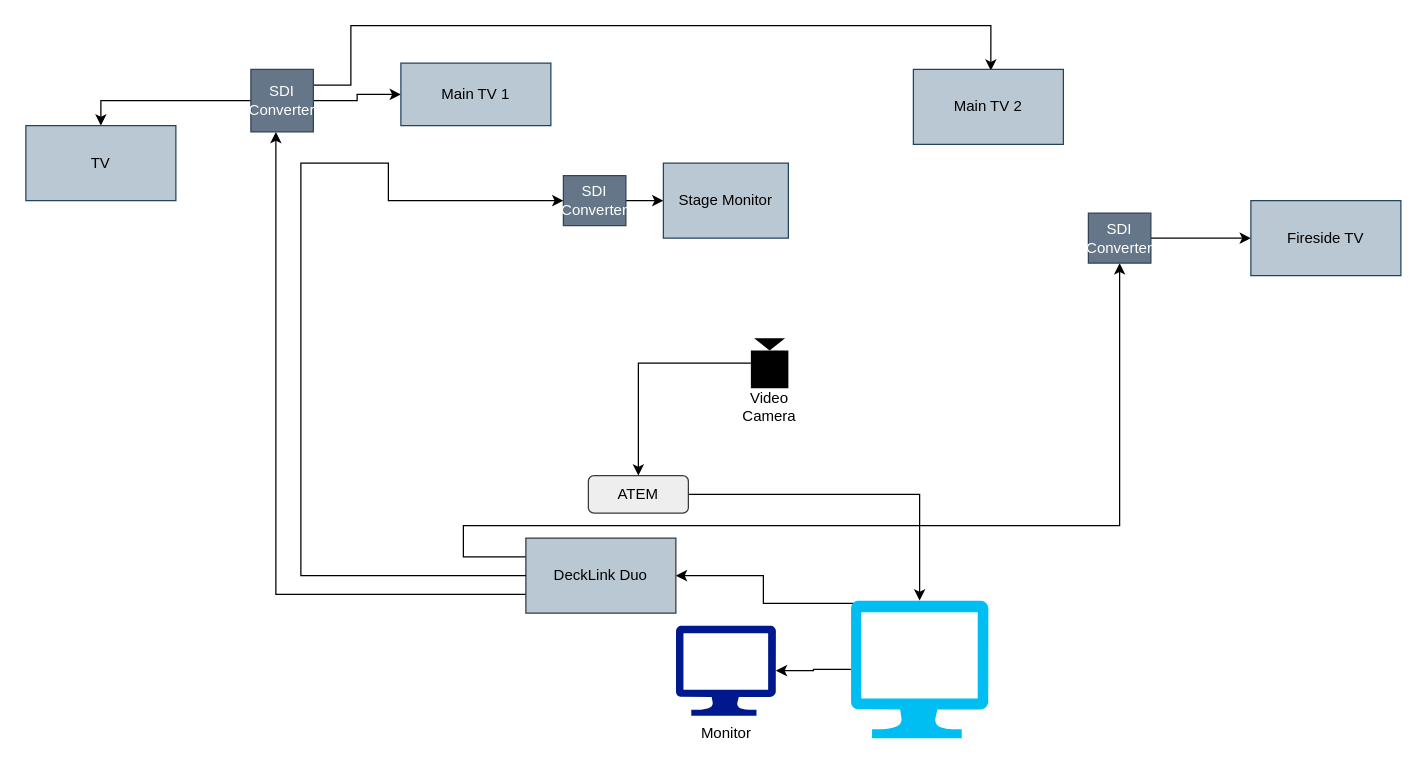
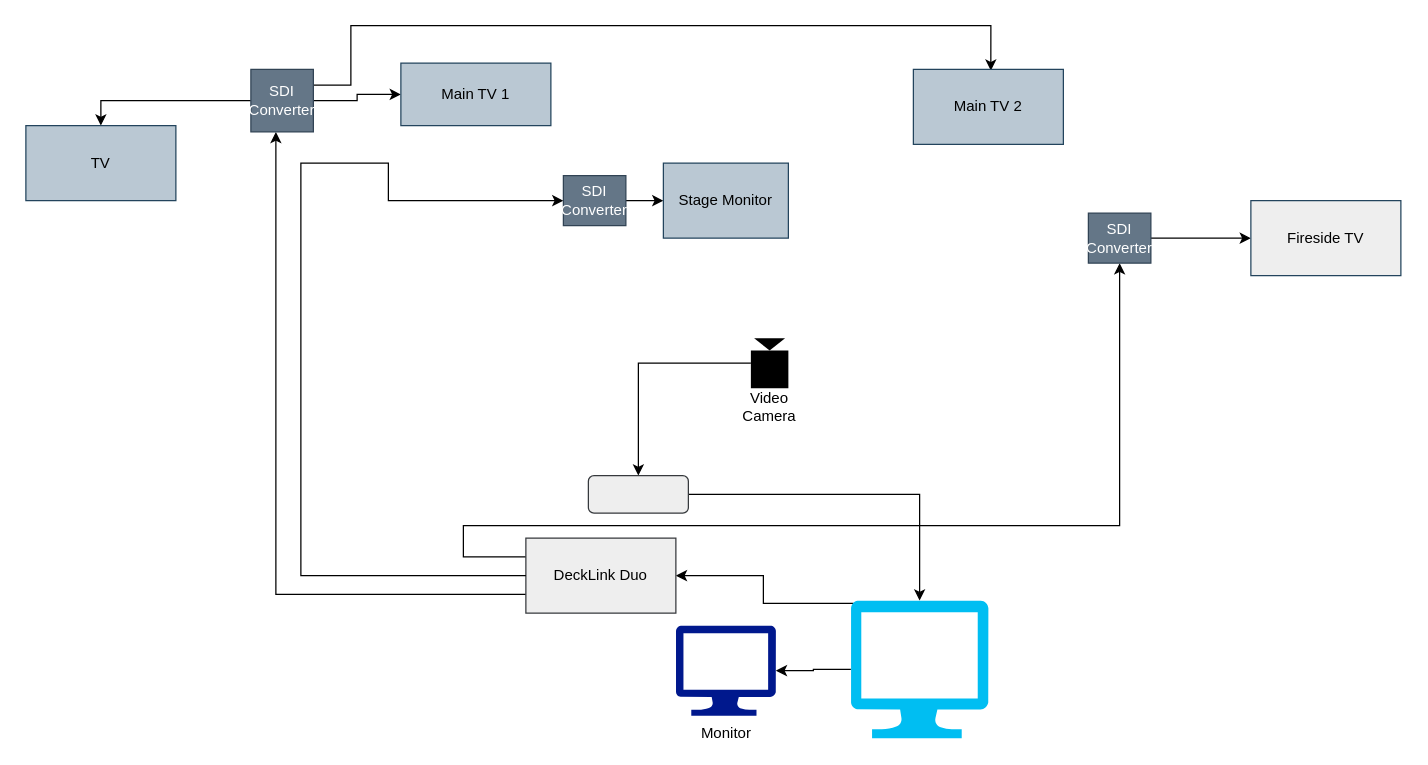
  <mxCell id="0" />
  <mxCell id="1" parent="0" />
  <mxCell id="2" style="edgeStyle=orthogonalEdgeStyle;rounded=0;orthogonalLoop=1;jettySize=auto;html=1;" edge="1" parent="1" source="4" target="5"><mxGeometry relative="1" as="geometry" /></mxCell>
  <mxCell id="3" style="edgeStyle=orthogonalEdgeStyle;rounded=0;orthogonalLoop=1;jettySize=auto;html=1;exitX=0.02;exitY=0.02;exitDx=0;exitDy=0;exitPerimeter=0;entryX=1;entryY=0.5;entryDx=0;entryDy=0;" edge="1" parent="1" source="4" target="14"><mxGeometry relative="1" as="geometry" /></mxCell>
  <mxCell id="4" value="" style="verticalLabelPosition=bottom;html=1;verticalAlign=top;align=center;strokeColor=none;fillColor=#00BEF2;shape=mxgraph.azure.computer;pointerEvents=1;" vertex="1" parent="1"><mxGeometry x="680" y="480" width="110" height="110" as="geometry" /></mxCell>
  <mxCell id="5" value="Monitor" style="sketch=0;aspect=fixed;pointerEvents=1;shadow=0;dashed=0;html=1;strokeColor=none;labelPosition=center;verticalLabelPosition=bottom;verticalAlign=top;align=center;fillColor=#00188D;shape=mxgraph.azure.computer" vertex="1" parent="1"><mxGeometry x="540" y="500" width="80" height="72" as="geometry" /></mxCell>
  <mxCell id="6" style="edgeStyle=orthogonalEdgeStyle;rounded=0;orthogonalLoop=1;jettySize=auto;html=1;" edge="1" parent="1" source="7" target="9"><mxGeometry relative="1" as="geometry" /></mxCell>
  <mxCell id="7" value="" style="shape=mxgraph.signs.tech.video_camera;html=1;pointerEvents=1;fillColor=#000000;strokeColor=none;verticalLabelPosition=bottom;verticalAlign=top;align=center;direction=north;" vertex="1" parent="1"><mxGeometry x="600" y="270" width="30" height="40" as="geometry" /></mxCell>
  <mxCell id="8" style="edgeStyle=orthogonalEdgeStyle;rounded=0;orthogonalLoop=1;jettySize=auto;html=1;" edge="1" parent="1" source="9" target="4"><mxGeometry relative="1" as="geometry" /></mxCell>
  <mxCell id="9" value="" style="rounded=1;whiteSpace=wrap;html=1;fillColor=#eeeeee;strokeColor=#36393d;" vertex="1" parent="1"><mxGeometry x="470" y="380" width="80" height="30" as="geometry" /></mxCell>
- <mxCell id="10" value="ATEM" style="text;html=1;align=center;verticalAlign=middle;whiteSpace=wrap;rounded=0;" vertex="1" parent="1"><mxGeometry x="480" y="380" width="60" height="30" as="geometry" /></mxCell>
  <mxCell id="11" value="Video Camera" style="text;html=1;align=center;verticalAlign=middle;whiteSpace=wrap;rounded=0;" vertex="1" parent="1"><mxGeometry x="585" y="310" width="60" height="30" as="geometry" /></mxCell>
  <mxCell id="12" style="edgeStyle=orthogonalEdgeStyle;rounded=0;orthogonalLoop=1;jettySize=auto;html=1;exitX=0;exitY=0.75;exitDx=0;exitDy=0;" edge="1" parent="1" source="14" target="18"><mxGeometry relative="1" as="geometry"><mxPoint x="220" y="120" as="targetPoint" /><mxPoint x="415" y="475" as="sourcePoint" /><Array as="points"><mxPoint x="220" y="475" /></Array></mxGeometry></mxCell>
  <mxCell id="13" style="edgeStyle=orthogonalEdgeStyle;rounded=0;orthogonalLoop=1;jettySize=auto;html=1;exitX=0;exitY=0.75;exitDx=0;exitDy=0;entryX=0.5;entryY=1;entryDx=0;entryDy=0;" edge="1" parent="1" target="26"><mxGeometry relative="1" as="geometry"><mxPoint x="895" y="180" as="targetPoint" /><mxPoint x="420" y="445" as="sourcePoint" /><Array as="points"><mxPoint x="370" y="445" /><mxPoint x="370" y="420" /><mxPoint x="895" y="420" /></Array></mxGeometry></mxCell>
- <mxCell id="14" value="DeckLink Duo" style="rounded=0;whiteSpace=wrap;html=1;fillColor=#bac8d3;strokeColor=#36393d;" vertex="1" parent="1"><mxGeometry x="420" y="430" width="120" height="60" as="geometry" /></mxCell>
+ <mxCell id="14" value="DeckLink Duo" style="rounded=0;whiteSpace=wrap;html=1;fillColor=#eeeeee;strokeColor=#36393d;" vertex="1" parent="1"><mxGeometry x="420" y="430" width="120" height="60" as="geometry" /></mxCell>
  <mxCell id="15" style="edgeStyle=orthogonalEdgeStyle;rounded=0;orthogonalLoop=1;jettySize=auto;html=1;exitX=1;exitY=0.25;exitDx=0;exitDy=0;entryX=0.433;entryY=0.017;entryDx=0;entryDy=0;entryPerimeter=0;" edge="1" parent="1" source="18"><mxGeometry relative="1" as="geometry"><mxPoint x="791.96" y="56.02" as="targetPoint" /><mxPoint x="260" y="67.5" as="sourcePoint" /><Array as="points"><mxPoint x="280" y="68" /><mxPoint x="280" y="20" /><mxPoint x="792" y="20" /></Array></mxGeometry></mxCell>
  <mxCell id="16" style="edgeStyle=orthogonalEdgeStyle;rounded=0;orthogonalLoop=1;jettySize=auto;html=1;entryX=0;entryY=0.5;entryDx=0;entryDy=0;" edge="1" parent="1" source="18" target="20"><mxGeometry relative="1" as="geometry" /></mxCell>
  <mxCell id="17" style="edgeStyle=orthogonalEdgeStyle;rounded=0;orthogonalLoop=1;jettySize=auto;html=1;entryX=0.5;entryY=0;entryDx=0;entryDy=0;" edge="1" parent="1" source="18" target="28"><mxGeometry relative="1" as="geometry"><mxPoint x="80" y="80" as="targetPoint" /></mxGeometry></mxCell>
  <mxCell id="18" value="SDI Converter" style="whiteSpace=wrap;html=1;aspect=fixed;fillColor=#647687;fontColor=#ffffff;strokeColor=#314354;" vertex="1" parent="1"><mxGeometry x="200" y="55" width="50" height="50" as="geometry" /></mxCell>
  <mxCell id="19" value="Main TV 2" style="rounded=0;whiteSpace=wrap;html=1;fillColor=#bac8d3;strokeColor=#23445d;" vertex="1" parent="1"><mxGeometry x="730" y="55" width="120" height="60" as="geometry" /></mxCell>
  <mxCell id="20" value="Main TV 1" style="rounded=0;whiteSpace=wrap;html=1;fillColor=#bac8d3;strokeColor=#23445d;" vertex="1" parent="1"><mxGeometry x="320" y="50" width="120" height="50" as="geometry" /></mxCell>
  <mxCell id="21" value="" style="endArrow=classic;html=1;rounded=0;entryX=0;entryY=0.5;entryDx=0;entryDy=0;exitX=0;exitY=0.5;exitDx=0;exitDy=0;" edge="1" parent="1" source="14" target="23"><mxGeometry width="50" height="50" relative="1" as="geometry"><mxPoint x="350" y="430" as="sourcePoint" /><mxPoint x="380" y="130" as="targetPoint" /><Array as="points"><mxPoint x="240" y="460" /><mxPoint x="240" y="130" /><mxPoint x="310" y="130" /><mxPoint x="310" y="160" /></Array></mxGeometry></mxCell>
  <mxCell id="22" style="edgeStyle=orthogonalEdgeStyle;rounded=0;orthogonalLoop=1;jettySize=auto;html=1;entryX=0;entryY=0.5;entryDx=0;entryDy=0;" edge="1" parent="1" source="23" target="24"><mxGeometry relative="1" as="geometry" /></mxCell>
  <mxCell id="23" value="SDI&lt;div&gt;Converter&lt;/div&gt;" style="rounded=0;whiteSpace=wrap;html=1;fillColor=#647687;fontColor=#ffffff;strokeColor=#314354;" vertex="1" parent="1"><mxGeometry x="450" y="140" width="50" height="40" as="geometry" /></mxCell>
  <mxCell id="24" value="Stage Monitor" style="rounded=0;whiteSpace=wrap;html=1;fillColor=#bac8d3;strokeColor=#23445d;" vertex="1" parent="1"><mxGeometry x="530" y="130" width="100" height="60" as="geometry" /></mxCell>
  <mxCell id="25" style="edgeStyle=orthogonalEdgeStyle;rounded=0;orthogonalLoop=1;jettySize=auto;html=1;entryX=0;entryY=0.5;entryDx=0;entryDy=0;" edge="1" parent="1" source="26" target="27"><mxGeometry relative="1" as="geometry" /></mxCell>
  <mxCell id="26" value="SDI&lt;div&gt;Converter&lt;/div&gt;" style="rounded=0;whiteSpace=wrap;html=1;fillColor=#647687;fontColor=#ffffff;strokeColor=#314354;" vertex="1" parent="1"><mxGeometry x="870" y="170" width="50" height="40" as="geometry" /></mxCell>
- <mxCell id="27" value="Fireside TV" style="rounded=0;whiteSpace=wrap;html=1;fillColor=#bac8d3;strokeColor=#23445d;" vertex="1" parent="1"><mxGeometry x="1000" y="160" width="120" height="60" as="geometry" /></mxCell>
+ <mxCell id="27" value="Fireside TV" style="rounded=0;whiteSpace=wrap;html=1;fillColor=#eeeeee;strokeColor=#23445d;" vertex="1" parent="1"><mxGeometry x="1000" y="160" width="120" height="60" as="geometry" /></mxCell>
  <mxCell id="28" value="TV" style="rounded=0;whiteSpace=wrap;html=1;fillColor=#bac8d3;strokeColor=#23445d;" vertex="1" parent="1"><mxGeometry x="20" y="100" width="120" height="60" as="geometry" /></mxCell>
